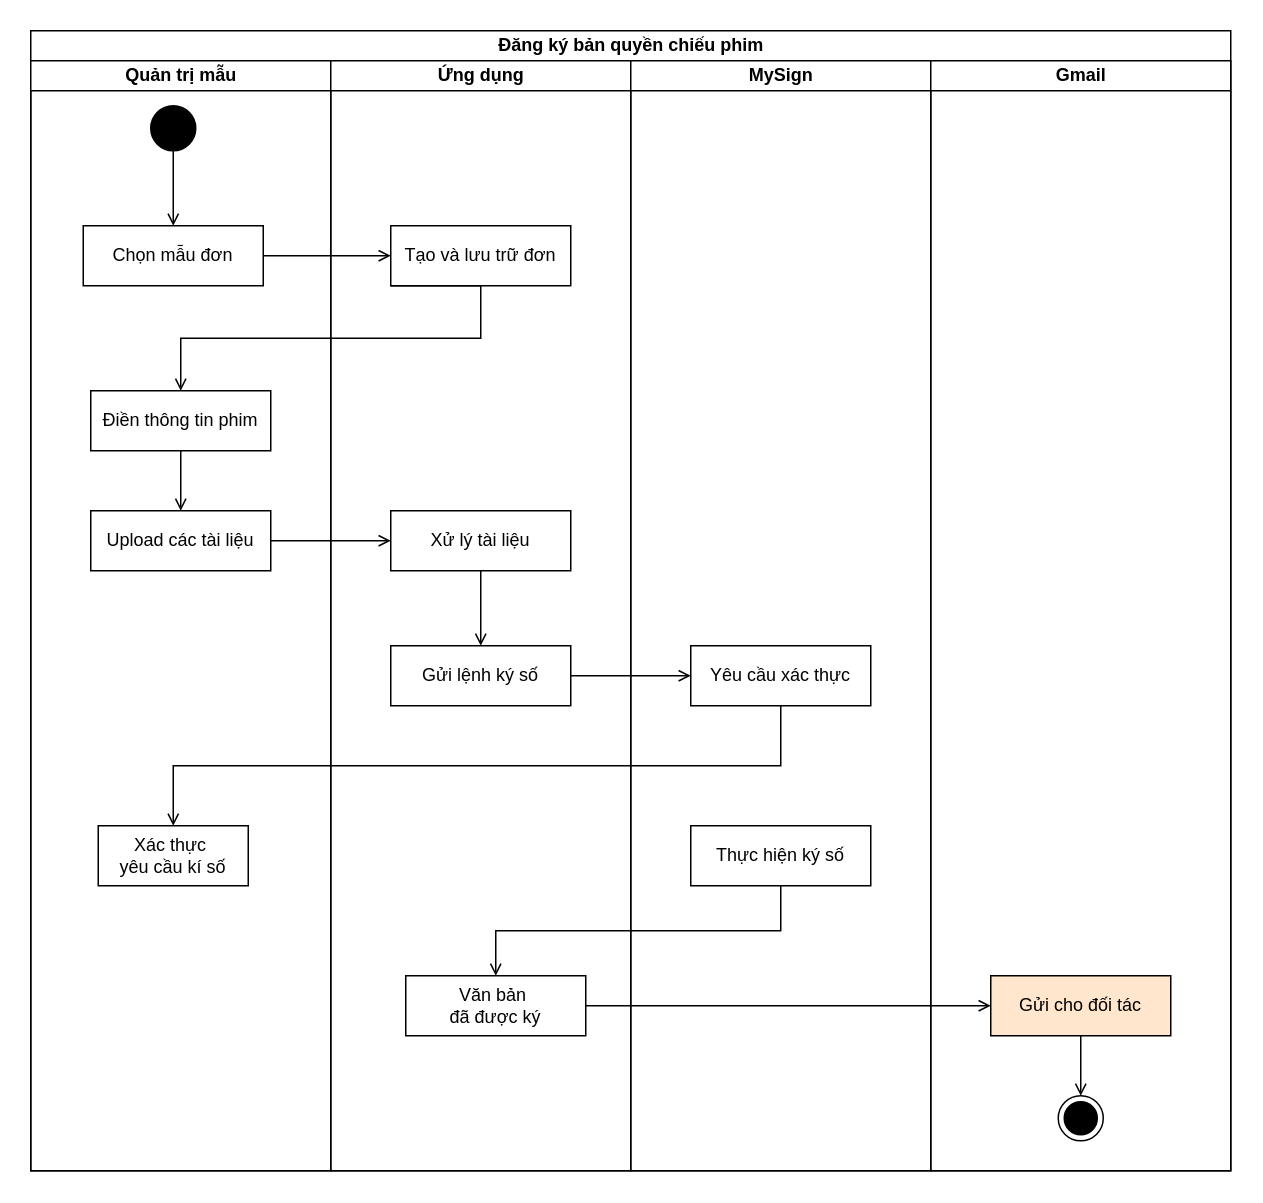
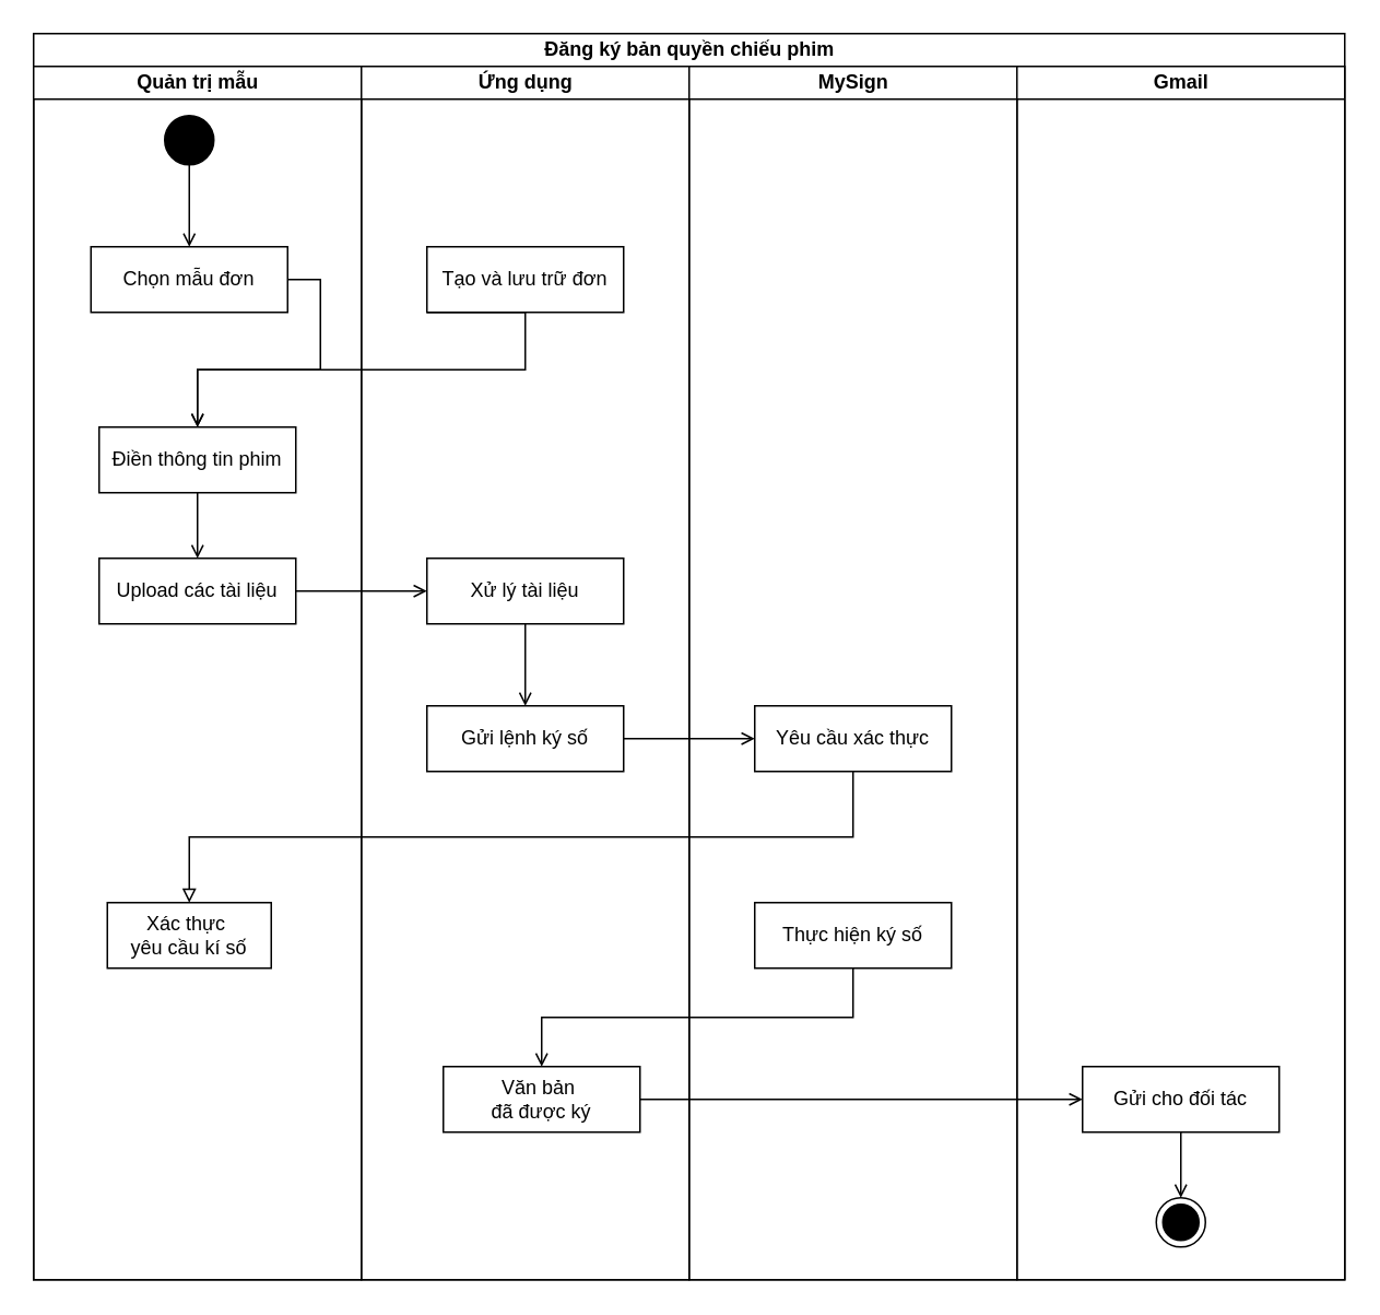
  <mxCell id="0" />
  <mxCell id="1" parent="0" />
  <mxCell id="2" value="Đăng ký bản quyền chiếu phim" style="swimlane;childLayout=stackLayout;resizeParent=1;resizeParentMax=0;startSize=20;html=1;" vertex="1" parent="1"><mxGeometry x="20" y="20" width="800" height="760" as="geometry" /></mxCell>
  <mxCell id="3" value="Quản trị mẫu" style="swimlane;startSize=20;html=1;" vertex="1" parent="2"><mxGeometry y="20" width="200" height="740" as="geometry" /></mxCell>
  <mxCell id="4" value="Chọn mẫu đơn" style="whiteSpace=wrap;html=1;" vertex="1" parent="3"><mxGeometry x="35" y="110" width="120" height="40" as="geometry" /></mxCell>
  <mxCell id="5" style="edgeStyle=orthogonalEdgeStyle;rounded=0;orthogonalLoop=1;jettySize=auto;html=1;exitX=0.5;exitY=1;exitDx=0;exitDy=0;entryX=0.5;entryY=0;entryDx=0;entryDy=0;endArrow=open;endFill=0;" edge="1" parent="3" source="6" target="7"><mxGeometry relative="1" as="geometry" /></mxCell>
  <mxCell id="6" value="Điền thông tin phim" style="whiteSpace=wrap;html=1;" vertex="1" parent="3"><mxGeometry x="40" y="220" width="120" height="40" as="geometry" /></mxCell>
  <mxCell id="7" value="Upload các tài liệu" style="whiteSpace=wrap;html=1;" vertex="1" parent="3"><mxGeometry x="40" y="300" width="120" height="40" as="geometry" /></mxCell>
  <mxCell id="8" value="Xác thực&amp;nbsp;&lt;div&gt;yêu cầu kí số&lt;/div&gt;" style="whiteSpace=wrap;html=1;" vertex="1" parent="3"><mxGeometry x="45" y="510" width="100" height="40" as="geometry" /></mxCell>
  <mxCell id="9" style="edgeStyle=orthogonalEdgeStyle;rounded=0;orthogonalLoop=1;jettySize=auto;html=1;exitX=0.5;exitY=1;exitDx=0;exitDy=0;entryX=0.5;entryY=0;entryDx=0;entryDy=0;endArrow=open;endFill=0;" edge="1" parent="3" source="10" target="4"><mxGeometry relative="1" as="geometry" /></mxCell>
  <mxCell id="10" value="" style="ellipse;fillColor=strokeColor;html=1;" vertex="1" parent="3"><mxGeometry x="80" y="30" width="30" height="30" as="geometry" /></mxCell>
  <mxCell id="11" value="Ứng dụng" style="swimlane;startSize=20;html=1;" vertex="1" parent="2"><mxGeometry x="200" y="20" width="200" height="740" as="geometry" /></mxCell>
  <mxCell id="12" value="Tạo và lưu trữ đơn" style="whiteSpace=wrap;html=1;" vertex="1" parent="11"><mxGeometry x="40" y="110" width="120" height="40" as="geometry" /></mxCell>
  <mxCell id="13" style="edgeStyle=orthogonalEdgeStyle;rounded=0;orthogonalLoop=1;jettySize=auto;html=1;exitX=0.5;exitY=1;exitDx=0;exitDy=0;endArrow=open;endFill=0;" edge="1" parent="11" source="14" target="15"><mxGeometry relative="1" as="geometry" /></mxCell>
  <mxCell id="14" value="Xử lý tài liệu" style="whiteSpace=wrap;html=1;" vertex="1" parent="11"><mxGeometry x="40" y="300" width="120" height="40" as="geometry" /></mxCell>
  <mxCell id="15" value="Gửi lệnh ký số" style="whiteSpace=wrap;html=1;" vertex="1" parent="11"><mxGeometry x="40" y="390" width="120" height="40" as="geometry" /></mxCell>
  <mxCell id="16" value="Văn bản&amp;nbsp;&lt;div&gt;đã được ký&lt;/div&gt;" style="whiteSpace=wrap;html=1;" vertex="1" parent="11"><mxGeometry x="50" y="610" width="120" height="40" as="geometry" /></mxCell>
  <mxCell id="17" value="MySign" style="swimlane;startSize=20;html=1;" vertex="1" parent="2"><mxGeometry x="400" y="20" width="200" height="740" as="geometry" /></mxCell>
  <mxCell id="18" value="Yêu cầu xác thực" style="whiteSpace=wrap;html=1;" vertex="1" parent="17"><mxGeometry x="40" y="390" width="120" height="40" as="geometry" /></mxCell>
  <mxCell id="19" value="Thực hiện ký số" style="whiteSpace=wrap;html=1;" vertex="1" parent="17"><mxGeometry x="40" y="510" width="120" height="40" as="geometry" /></mxCell>
  <mxCell id="20" value="Gmail" style="swimlane;startSize=20;html=1;" vertex="1" parent="2"><mxGeometry x="600" y="20" width="200" height="740" as="geometry" /></mxCell>
  <mxCell id="21" style="edgeStyle=orthogonalEdgeStyle;rounded=0;orthogonalLoop=1;jettySize=auto;html=1;exitX=0.5;exitY=1;exitDx=0;exitDy=0;endArrow=open;endFill=0;" edge="1" parent="20" source="22" target="23"><mxGeometry relative="1" as="geometry" /></mxCell>
- <mxCell id="22" value="Gửi cho đối tác" style="whiteSpace=wrap;html=1;fillColor=#ffe6cc;" vertex="1" parent="20"><mxGeometry x="40" y="610" width="120" height="40" as="geometry" /></mxCell>
+ <mxCell id="22" value="Gửi cho đối tác" style="whiteSpace=wrap;html=1;" vertex="1" parent="20"><mxGeometry x="40" y="610" width="120" height="40" as="geometry" /></mxCell>
  <mxCell id="23" value="" style="ellipse;html=1;shape=endState;fillColor=strokeColor;" vertex="1" parent="20"><mxGeometry x="85" y="690" width="30" height="30" as="geometry" /></mxCell>
- <mxCell id="24" style="edgeStyle=orthogonalEdgeStyle;rounded=0;orthogonalLoop=1;jettySize=auto;html=1;exitX=1;exitY=0.5;exitDx=0;exitDy=0;endArrow=open;endFill=0;" edge="1" parent="2" source="4" target="12"><mxGeometry relative="1" as="geometry" /></mxCell>
+ <mxCell id="24" style="edgeStyle=orthogonalEdgeStyle;rounded=0;orthogonalLoop=1;jettySize=auto;html=1;exitX=1;exitY=0.5;exitDx=0;exitDy=0;endArrow=open;endFill=0;" edge="1" parent="2" source="4" target="6"><mxGeometry relative="1" as="geometry" /></mxCell>
  <mxCell id="25" style="edgeStyle=orthogonalEdgeStyle;rounded=0;orthogonalLoop=1;jettySize=auto;html=1;exitX=0;exitY=1;exitDx=0;exitDy=0;entryX=0.5;entryY=0;entryDx=0;entryDy=0;endArrow=open;endFill=0;" edge="1" parent="2" source="12" target="6"><mxGeometry relative="1" as="geometry"><Array as="points"><mxPoint x="300" y="170" /><mxPoint x="300" y="205" /><mxPoint x="100" y="205" /></Array></mxGeometry></mxCell>
  <mxCell id="26" style="edgeStyle=orthogonalEdgeStyle;rounded=0;orthogonalLoop=1;jettySize=auto;html=1;exitX=1;exitY=0.5;exitDx=0;exitDy=0;entryX=0;entryY=0.5;entryDx=0;entryDy=0;endArrow=open;endFill=0;" edge="1" parent="2" source="7" target="14"><mxGeometry relative="1" as="geometry" /></mxCell>
  <mxCell id="27" style="edgeStyle=orthogonalEdgeStyle;rounded=0;orthogonalLoop=1;jettySize=auto;html=1;exitX=1;exitY=0.5;exitDx=0;exitDy=0;entryX=0;entryY=0.5;entryDx=0;entryDy=0;endArrow=open;endFill=0;" edge="1" parent="2" source="15" target="18"><mxGeometry relative="1" as="geometry" /></mxCell>
- <mxCell id="28" style="edgeStyle=orthogonalEdgeStyle;rounded=0;orthogonalLoop=1;jettySize=auto;html=1;exitX=0.5;exitY=1;exitDx=0;exitDy=0;entryX=0.5;entryY=0;entryDx=0;entryDy=0;endArrow=open;endFill=0;" edge="1" parent="2" source="18" target="8"><mxGeometry relative="1" as="geometry" /></mxCell>
+ <mxCell id="28" style="edgeStyle=orthogonalEdgeStyle;rounded=0;orthogonalLoop=1;jettySize=auto;html=1;exitX=0.5;exitY=1;exitDx=0;exitDy=0;entryX=0.5;entryY=0;entryDx=0;entryDy=0;endArrow=block;endFill=0;" edge="1" parent="2" source="18" target="8"><mxGeometry relative="1" as="geometry" /></mxCell>
  <mxCell id="29" style="edgeStyle=orthogonalEdgeStyle;rounded=0;orthogonalLoop=1;jettySize=auto;html=1;exitX=0.5;exitY=1;exitDx=0;exitDy=0;entryX=0.5;entryY=0;entryDx=0;entryDy=0;endArrow=open;endFill=0;" edge="1" parent="2" source="19" target="16"><mxGeometry relative="1" as="geometry" /></mxCell>
  <mxCell id="30" style="edgeStyle=orthogonalEdgeStyle;rounded=0;orthogonalLoop=1;jettySize=auto;html=1;exitX=1;exitY=0.5;exitDx=0;exitDy=0;entryX=0;entryY=0.5;entryDx=0;entryDy=0;endArrow=open;endFill=0;" edge="1" parent="2" source="16" target="22"><mxGeometry relative="1" as="geometry" /></mxCell>
